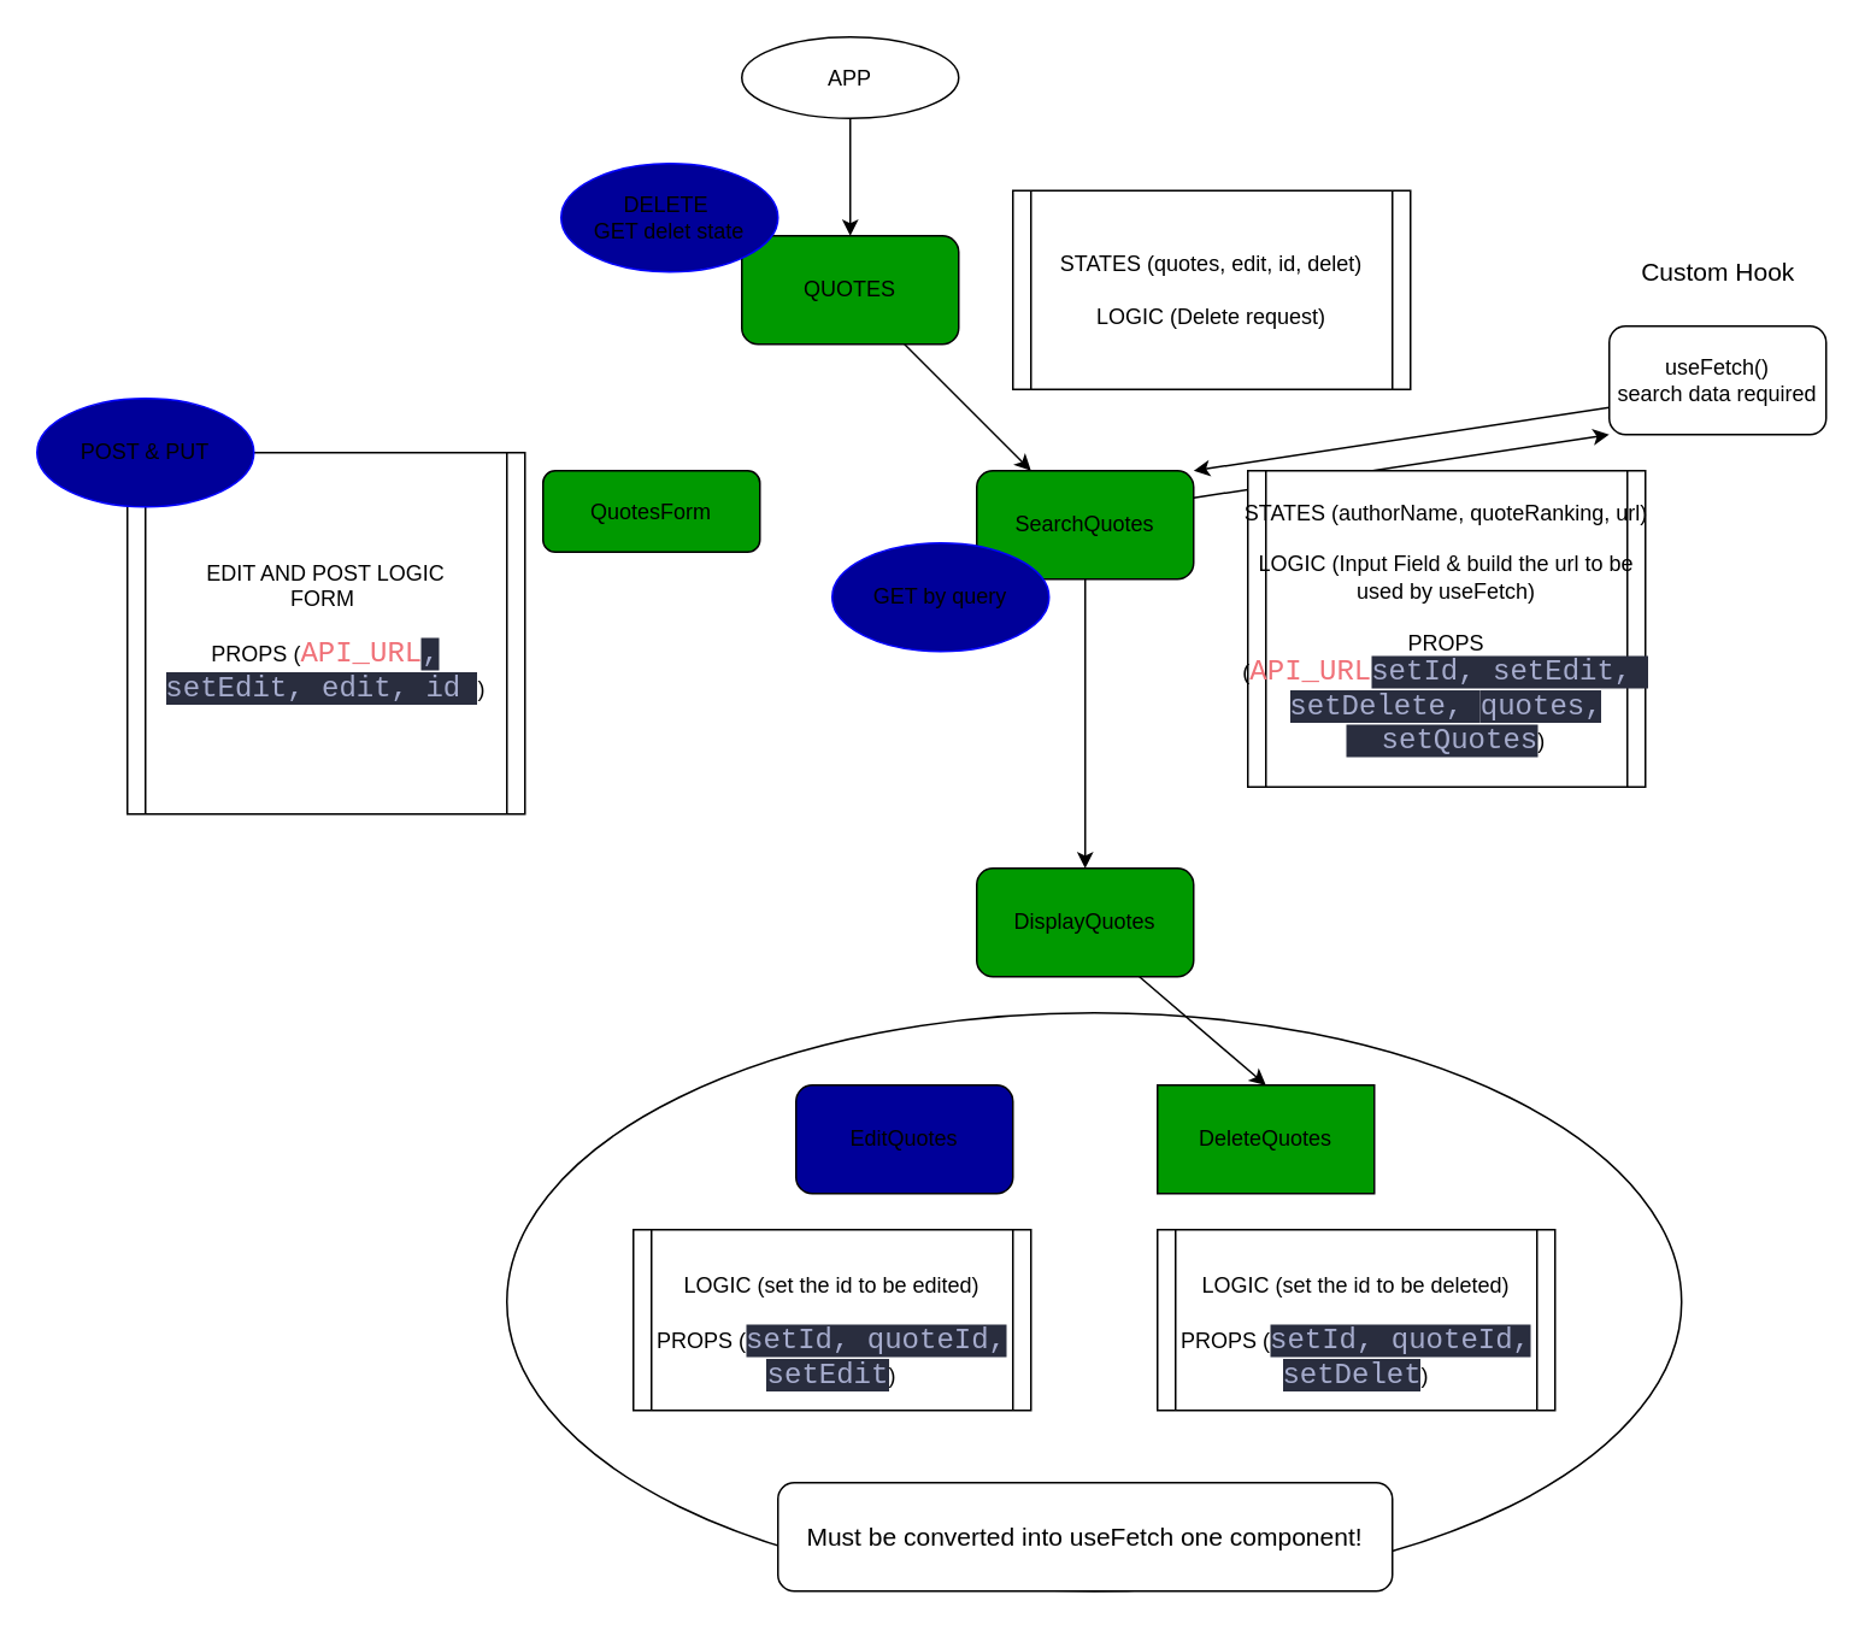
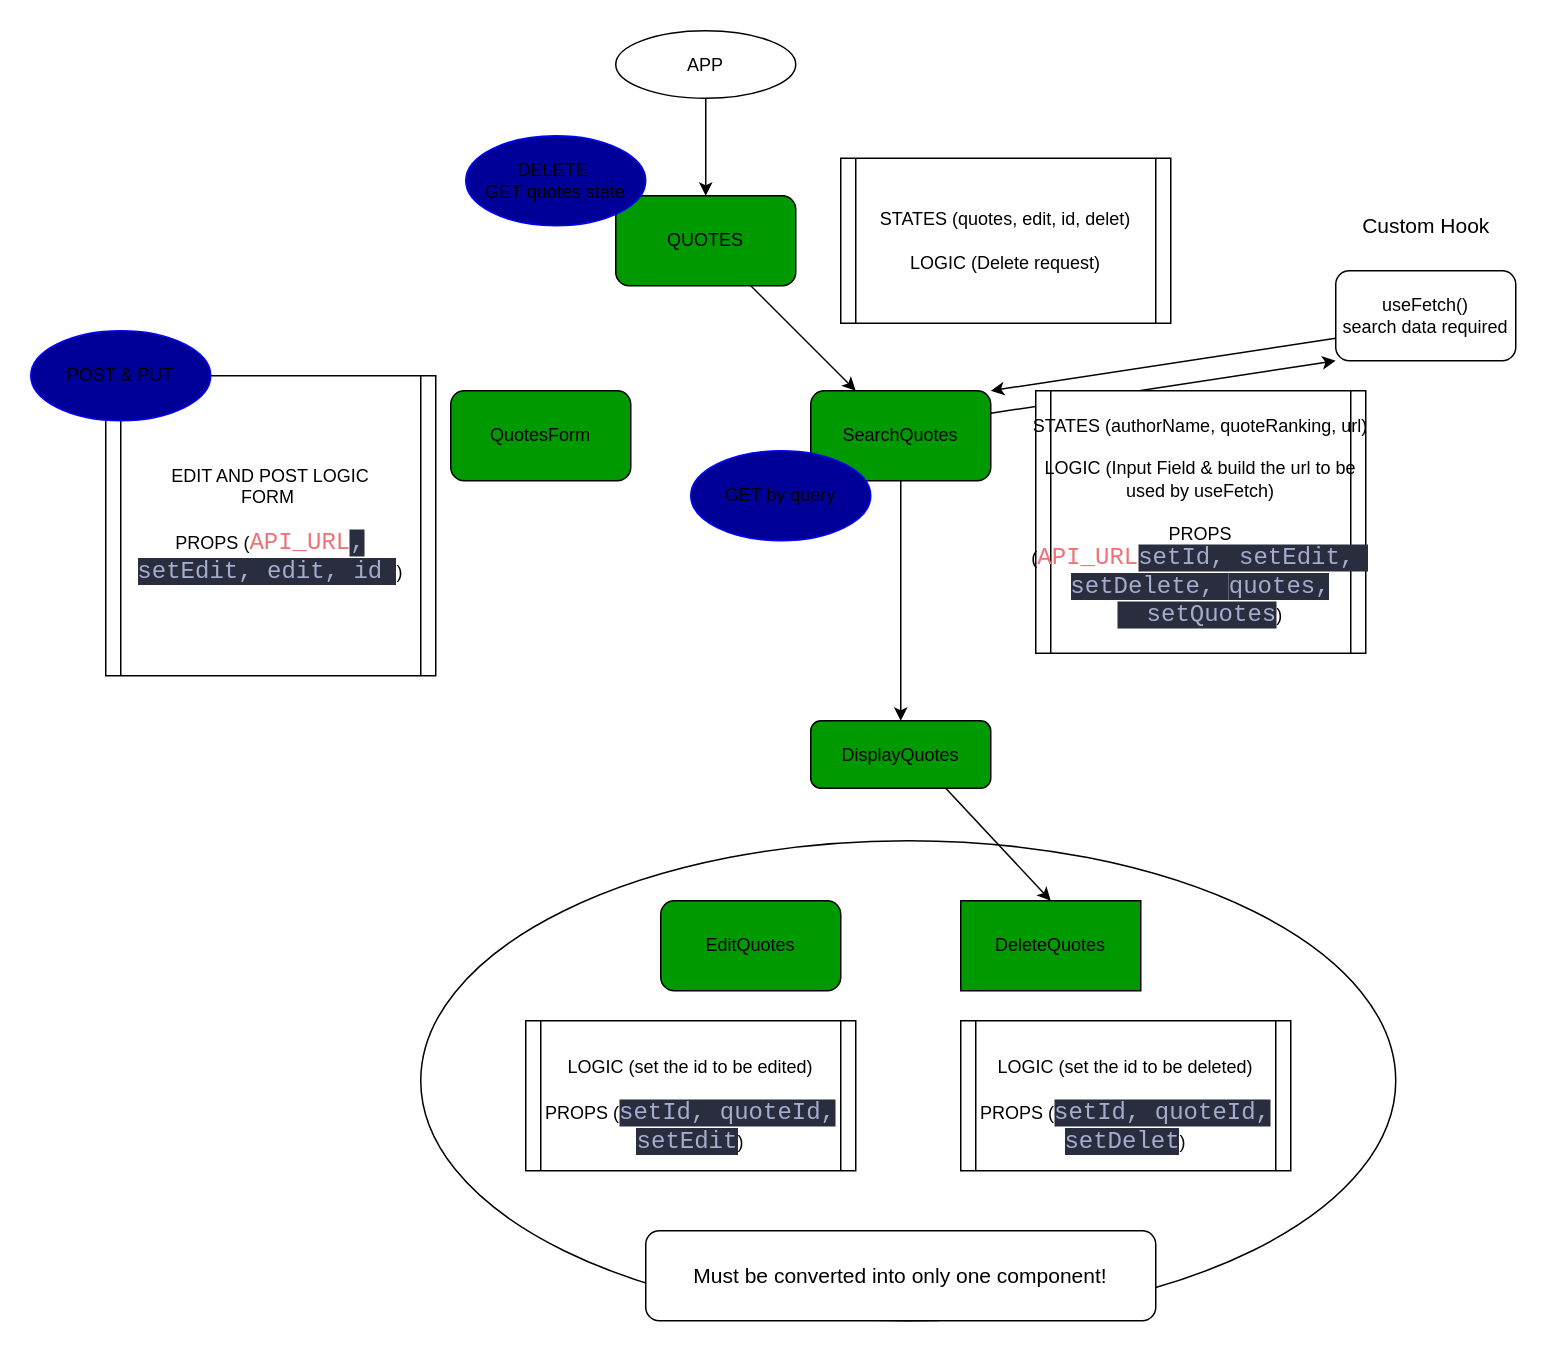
  <mxCell id="0" />
  <mxCell id="1" parent="0" />
  <mxCell id="2" value="" style="ellipse;whiteSpace=wrap;html=1;" parent="1" vertex="1"><mxGeometry x="280" y="560" width="650" height="320" as="geometry" /></mxCell>
  <mxCell id="3" style="edgeStyle=none;html=1;exitX=0.5;exitY=1;exitDx=0;exitDy=0;entryX=0.5;entryY=0;entryDx=0;entryDy=0;fontSize=14;" parent="1" source="4" target="6" edge="1"><mxGeometry relative="1" as="geometry" /></mxCell>
  <mxCell id="4" value="APP" style="ellipse;whiteSpace=wrap;html=1;" parent="1" vertex="1"><mxGeometry x="410" y="20" width="120" height="45" as="geometry" /></mxCell>
  <mxCell id="5" style="edgeStyle=none;html=1;exitX=0.75;exitY=1;exitDx=0;exitDy=0;" parent="1" source="6" target="10" edge="1"><mxGeometry relative="1" as="geometry" /></mxCell>
  <mxCell id="6" value="QUOTES" style="rounded=1;whiteSpace=wrap;html=1;fillColor=#009900;" parent="1" vertex="1"><mxGeometry x="410" y="130" width="120" height="60" as="geometry" /></mxCell>
- <mxCell id="7" value="QuotesForm" style="rounded=1;whiteSpace=wrap;html=1;fillColor=#009900;" parent="1" vertex="1"><mxGeometry x="300" y="260" width="120" height="45" as="geometry" /></mxCell>
+ <mxCell id="7" value="QuotesForm" style="rounded=1;whiteSpace=wrap;html=1;fillColor=#009900;" parent="1" vertex="1"><mxGeometry x="300" y="260" width="120" height="60" as="geometry" /></mxCell>
  <mxCell id="8" style="edgeStyle=none;html=1;exitX=1;exitY=0.25;exitDx=0;exitDy=0;entryX=0;entryY=1;entryDx=0;entryDy=0;" parent="1" source="10" target="15" edge="1"><mxGeometry relative="1" as="geometry" /></mxCell>
  <mxCell id="9" style="edgeStyle=none;html=1;exitX=0.5;exitY=1;exitDx=0;exitDy=0;entryX=0.5;entryY=0;entryDx=0;entryDy=0;" parent="1" source="10" target="17" edge="1"><mxGeometry relative="1" as="geometry" /></mxCell>
  <mxCell id="10" value="SearchQuotes" style="rounded=1;whiteSpace=wrap;html=1;fillColor=#009900;" parent="1" vertex="1"><mxGeometry x="540" y="260" width="120" height="60" as="geometry" /></mxCell>
  <mxCell id="11" value="EDIT AND POST LOGIC&lt;br&gt;FORM&amp;nbsp;&lt;br&gt;&lt;br&gt;PROPS (&lt;span style=&quot;font-family: &amp;#34;consolas&amp;#34; , &amp;#34;courier new&amp;#34; , monospace ; font-size: 16px ; color: rgb(240 , 113 , 120)&quot;&gt;API_URL&lt;/span&gt;&lt;span style=&quot;background-color: rgb(41 , 45 , 62) ; color: rgb(166 , 172 , 205) ; font-family: &amp;#34;consolas&amp;#34; , &amp;#34;courier new&amp;#34; , monospace ; font-size: 16px&quot;&gt;, setEdit, edit, id&amp;nbsp;&lt;/span&gt;&lt;span&gt;)&lt;/span&gt;" style="shape=process;whiteSpace=wrap;html=1;backgroundOutline=1;size=0.045;" parent="1" vertex="1"><mxGeometry x="70" y="250" width="220" height="200" as="geometry" /></mxCell>
  <mxCell id="12" value="STATES (quotes,&amp;nbsp;&lt;span&gt;edit,&amp;nbsp;&lt;/span&gt;&lt;span&gt;id,&amp;nbsp;&lt;/span&gt;&lt;span&gt;delet&lt;/span&gt;)&lt;br&gt;&lt;br&gt;LOGIC (Delete request)" style="shape=process;whiteSpace=wrap;html=1;backgroundOutline=1;size=0.045;" parent="1" vertex="1"><mxGeometry x="560" y="105" width="220" height="110" as="geometry" /></mxCell>
  <mxCell id="13" value="STATES (&lt;span&gt;authorName,&amp;nbsp;&lt;/span&gt;&lt;span&gt;quoteRanking,&amp;nbsp;&lt;/span&gt;&lt;span&gt;url&lt;/span&gt;)&lt;br&gt;&lt;br&gt;LOGIC (Input Field &amp;amp; build the url to be used by useFetch)&lt;br&gt;&lt;br&gt;PROPS (&lt;span style=&quot;font-family: &amp;#34;consolas&amp;#34; , &amp;#34;courier new&amp;#34; , monospace ; font-size: 16px ; color: rgb(240 , 113 , 120)&quot;&gt;API_URL&lt;/span&gt;&lt;span style=&quot;background-color: rgb(41 , 45 , 62) ; color: rgb(166 , 172 , 205) ; font-family: &amp;#34;consolas&amp;#34; , &amp;#34;courier new&amp;#34; , monospace ; font-size: 16px&quot;&gt;setId,&amp;nbsp;&lt;/span&gt;&lt;span style=&quot;background-color: rgb(41 , 45 , 62) ; color: rgb(166 , 172 , 205) ; font-family: &amp;#34;consolas&amp;#34; , &amp;#34;courier new&amp;#34; , monospace ; font-size: 16px&quot;&gt;setEdit,&amp;nbsp;&lt;br&gt;&lt;/span&gt;&lt;span style=&quot;background-color: rgb(41 , 45 , 62) ; color: rgb(166 , 172 , 205) ; font-family: &amp;#34;consolas&amp;#34; , &amp;#34;courier new&amp;#34; , monospace ; font-size: 16px&quot;&gt;setDelete,&amp;nbsp;&lt;/span&gt;&lt;span style=&quot;background-color: rgb(41 , 45 , 62) ; color: rgb(166 , 172 , 205) ; font-family: &amp;#34;consolas&amp;#34; , &amp;#34;courier new&amp;#34; , monospace ; font-size: 16px&quot;&gt;quotes,&lt;/span&gt;&lt;span style=&quot;background-color: rgb(41 , 45 , 62) ; color: rgb(166 , 172 , 205) ; font-family: &amp;#34;consolas&amp;#34; , &amp;#34;courier new&amp;#34; , monospace ; font-size: 16px&quot;&gt;&lt;br&gt;&lt;/span&gt;&lt;span style=&quot;background-color: rgb(41 , 45 , 62) ; color: rgb(166 , 172 , 205) ; font-family: &amp;#34;consolas&amp;#34; , &amp;#34;courier new&amp;#34; , monospace ; font-size: 16px&quot;&gt;&amp;nbsp; setQuotes&lt;/span&gt;&lt;span&gt;)&lt;/span&gt;" style="shape=process;whiteSpace=wrap;html=1;backgroundOutline=1;size=0.045;" parent="1" vertex="1"><mxGeometry x="690" y="260" width="220" height="175" as="geometry" /></mxCell>
  <mxCell id="14" style="edgeStyle=none;html=1;exitX=0;exitY=0.75;exitDx=0;exitDy=0;entryX=1;entryY=0;entryDx=0;entryDy=0;fontSize=14;" parent="1" source="15" target="10" edge="1"><mxGeometry relative="1" as="geometry" /></mxCell>
  <mxCell id="15" value="useFetch()&lt;br&gt;search data required" style="rounded=1;whiteSpace=wrap;html=1;" parent="1" vertex="1"><mxGeometry x="890" y="180" width="120" height="60" as="geometry" /></mxCell>
  <mxCell id="16" style="edgeStyle=none;html=1;exitX=0.75;exitY=1;exitDx=0;exitDy=0;entryX=0.5;entryY=0;entryDx=0;entryDy=0;" parent="1" source="17" target="18" edge="1"><mxGeometry relative="1" as="geometry" /></mxCell>
- <mxCell id="17" value="DisplayQuotes" style="rounded=1;whiteSpace=wrap;html=1;fillColor=#009900;" parent="1" vertex="1"><mxGeometry x="540" y="480" width="120" height="60" as="geometry" /></mxCell>
+ <mxCell id="17" value="DisplayQuotes" style="rounded=1;whiteSpace=wrap;html=1;fillColor=#009900;" parent="1" vertex="1"><mxGeometry x="540" y="480" width="120" height="45" as="geometry" /></mxCell>
  <mxCell id="18" value="DeleteQuotes" style="whiteSpace=wrap;html=1;fillColor=#009900;rounded=0;" parent="1" vertex="1"><mxGeometry x="640" y="600" width="120" height="60" as="geometry" /></mxCell>
- <mxCell id="19" value="EditQuotes" style="rounded=1;whiteSpace=wrap;html=1;fillColor=#000099;" parent="1" vertex="1"><mxGeometry x="440" y="600" width="120" height="60" as="geometry" /></mxCell>
+ <mxCell id="19" value="EditQuotes" style="rounded=1;whiteSpace=wrap;html=1;fillColor=#009900;" parent="1" vertex="1"><mxGeometry x="440" y="600" width="120" height="60" as="geometry" /></mxCell>
  <mxCell id="20" value="&lt;br&gt;LOGIC (set the id to be edited)&lt;br&gt;&lt;br&gt;PROPS (&lt;font color=&quot;#a6accd&quot; face=&quot;consolas, courier new, monospace&quot;&gt;&lt;span style=&quot;font-size: 16px ; background-color: rgb(41 , 45 , 62)&quot;&gt;setId, quoteId, setEdit&lt;/span&gt;&lt;/font&gt;&lt;span&gt;)&lt;/span&gt;" style="shape=process;whiteSpace=wrap;html=1;backgroundOutline=1;size=0.045;" parent="1" vertex="1"><mxGeometry x="350" y="680" width="220" height="100" as="geometry" /></mxCell>
  <mxCell id="21" value="&lt;br&gt;LOGIC (set the id to be deleted)&lt;br&gt;&lt;br&gt;PROPS (&lt;font color=&quot;#a6accd&quot; face=&quot;consolas, courier new, monospace&quot;&gt;&lt;span style=&quot;font-size: 16px ; background-color: rgb(41 , 45 , 62)&quot;&gt;setId, quoteId, setDelet&lt;/span&gt;&lt;/font&gt;&lt;span&gt;)&lt;/span&gt;" style="shape=process;whiteSpace=wrap;html=1;backgroundOutline=1;size=0.045;" parent="1" vertex="1"><mxGeometry x="640" y="680" width="220" height="100" as="geometry" /></mxCell>
- <mxCell id="22" value="&lt;font style=&quot;font-size: 14px&quot;&gt;Must be converted into useFetch one component!&lt;/font&gt;" style="rounded=1;whiteSpace=wrap;html=1;" parent="1" vertex="1"><mxGeometry x="430" y="820" width="340" height="60" as="geometry" /></mxCell>
+ <mxCell id="22" value="&lt;font style=&quot;font-size: 14px&quot;&gt;Must be converted into only one component!&lt;/font&gt;" style="rounded=1;whiteSpace=wrap;html=1;" parent="1" vertex="1"><mxGeometry x="430" y="820" width="340" height="60" as="geometry" /></mxCell>
  <mxCell id="23" value="Custom Hook" style="text;html=1;align=center;verticalAlign=middle;resizable=0;points=[];autosize=1;strokeColor=none;fillColor=none;fontSize=14;" parent="1" vertex="1"><mxGeometry x="900" y="140" width="100" height="20" as="geometry" /></mxCell>
  <mxCell id="24" value="POST &amp;amp; PUT" style="ellipse;whiteSpace=wrap;html=1;fillColor=#000099;strokeColor=#0000FF;" vertex="1" parent="1"><mxGeometry x="20" y="220" width="120" height="60" as="geometry" /></mxCell>
- <mxCell id="25" value="DELETE&amp;nbsp;&lt;br&gt;GET delet state" style="ellipse;whiteSpace=wrap;html=1;fillColor=#000099;strokeColor=#0000FF;" vertex="1" parent="1"><mxGeometry x="310" y="90" width="120" height="60" as="geometry" /></mxCell>
+ <mxCell id="25" value="DELETE&amp;nbsp;&lt;br&gt;GET quotes state" style="ellipse;whiteSpace=wrap;html=1;fillColor=#000099;strokeColor=#0000FF;" vertex="1" parent="1"><mxGeometry x="310" y="90" width="120" height="60" as="geometry" /></mxCell>
  <mxCell id="26" value="GET by query" style="ellipse;whiteSpace=wrap;html=1;fillColor=#000099;strokeColor=#0000FF;" vertex="1" parent="1"><mxGeometry x="460" y="300" width="120" height="60" as="geometry" /></mxCell>
